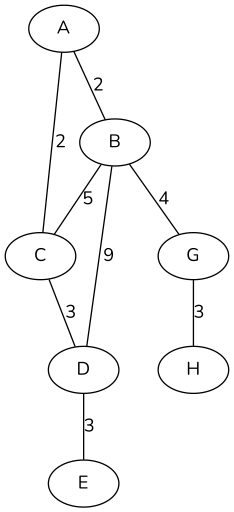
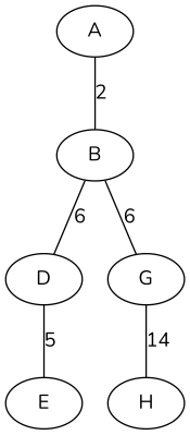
  graph {
    fontname=Nunito
    node [fontname=Nunito]
    edge [fontname=Nunito]
    A
    B
-   C
    D
    G
    E
    H
    A -- B [label=2]
-   A -- C [label=2]
-   B -- C [label=5]
-   B -- D [label=9]
-   B -- G [label=4]
-   C -- D [label=3]
-   D -- E [label=3]
-   G -- H [label=3]
+   B -- D [label=6]
+   B -- G [label=6]
+   D -- E [label=5]
+   G -- H [label=14]
  }
